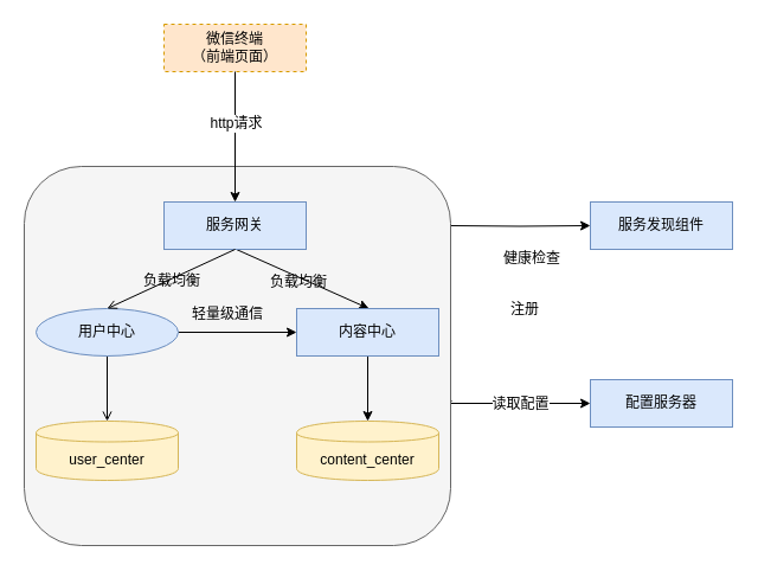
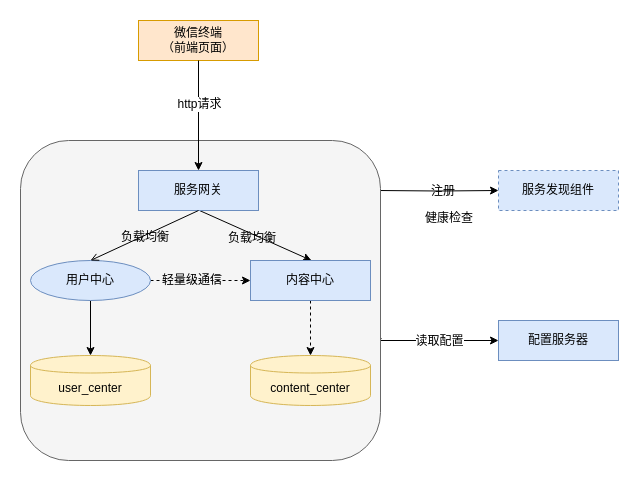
  <mxCell id="0" />
  <mxCell id="1" parent="0" />
- <mxCell id="2" value="微信终端&lt;br&gt;（前端页面）&lt;br&gt;" style="rounded=0;whiteSpace=wrap;html=1;fillColor=#ffe6cc;strokeColor=#d79b00;dashed=1;" vertex="1" parent="1"><mxGeometry x="138" y="20" width="120" height="40" as="geometry" /></mxCell>
+ <mxCell id="2" value="微信终端&lt;br&gt;（前端页面）&lt;br&gt;" style="rounded=0;whiteSpace=wrap;html=1;fillColor=#ffe6cc;strokeColor=#d79b00;" vertex="1" parent="1"><mxGeometry x="138" y="20" width="120" height="40" as="geometry" /></mxCell>
  <mxCell id="3" style="edgeStyle=orthogonalEdgeStyle;rounded=0;orthogonalLoop=1;jettySize=auto;html=1;exitX=1.003;exitY=0.619;exitDx=0;exitDy=0;entryX=0;entryY=0.5;entryDx=0;entryDy=0;exitPerimeter=0;" edge="1" parent="1" source="6" target="17"><mxGeometry relative="1" as="geometry"><Array as="points"><mxPoint x="380" y="338" /><mxPoint x="380" y="340" /></Array></mxGeometry></mxCell>
  <mxCell id="4" value="读取配置" style="text;html=1;resizable=0;points=[];align=center;verticalAlign=middle;labelBackgroundColor=#ffffff;" vertex="1" connectable="0" parent="3"><mxGeometry x="0.354" y="3" relative="1" as="geometry"><mxPoint x="-21" y="3" as="offset" /></mxGeometry></mxCell>
  <mxCell id="5" style="edgeStyle=orthogonalEdgeStyle;rounded=0;orthogonalLoop=1;jettySize=auto;html=1;entryX=0;entryY=0.5;entryDx=0;entryDy=0;" edge="1" parent="1" target="16"><mxGeometry relative="1" as="geometry"><mxPoint x="378" y="190" as="sourcePoint" /><Array as="points" /></mxGeometry></mxCell>
  <mxCell id="6" value="" style="rounded=1;whiteSpace=wrap;html=1;fillColor=#f5f5f5;strokeColor=#666666;fontColor=#333333;" vertex="1" parent="1"><mxGeometry x="20" y="140" width="360" height="320" as="geometry" /></mxCell>
  <mxCell id="7" style="edgeStyle=none;rounded=0;orthogonalLoop=1;jettySize=auto;html=1;exitX=0.5;exitY=1;exitDx=0;exitDy=0;entryX=0.5;entryY=0;entryDx=0;entryDy=0;" edge="1" parent="1"><mxGeometry relative="1" as="geometry"><mxPoint x="199" y="210" as="sourcePoint" /><mxPoint x="311" y="260" as="targetPoint" /></mxGeometry></mxCell>
  <mxCell id="8" value="服务网关" style="rounded=0;whiteSpace=wrap;html=1;fillColor=#dae8fc;strokeColor=#6c8ebf;" vertex="1" parent="1"><mxGeometry x="138" y="170" width="120" height="40" as="geometry" /></mxCell>
- <mxCell id="9" style="edgeStyle=orthogonalEdgeStyle;rounded=0;orthogonalLoop=1;jettySize=auto;html=1;exitX=1;exitY=0.5;exitDx=0;exitDy=0;entryX=0;entryY=0.5;entryDx=0;entryDy=0;" edge="1" parent="1" source="11" target="13"><mxGeometry relative="1" as="geometry" /></mxCell>
- <mxCell id="10" style="edgeStyle=orthogonalEdgeStyle;rounded=0;orthogonalLoop=1;jettySize=auto;html=1;exitX=0.5;exitY=1;exitDx=0;exitDy=0;endArrow=open;" edge="1" parent="1" source="11" target="14"><mxGeometry relative="1" as="geometry" /></mxCell>
+ <mxCell id="9" style="edgeStyle=orthogonalEdgeStyle;rounded=0;orthogonalLoop=1;jettySize=auto;html=1;exitX=1;exitY=0.5;exitDx=0;exitDy=0;entryX=0;entryY=0.5;entryDx=0;entryDy=0;dashed=1;" edge="1" parent="1" source="11" target="13"><mxGeometry relative="1" as="geometry" /></mxCell>
+ <mxCell id="10" style="edgeStyle=orthogonalEdgeStyle;rounded=0;orthogonalLoop=1;jettySize=auto;html=1;exitX=0.5;exitY=1;exitDx=0;exitDy=0;" edge="1" parent="1" source="11" target="14"><mxGeometry relative="1" as="geometry" /></mxCell>
  <mxCell id="11" value="用户中心" style="ellipse;whiteSpace=wrap;html=1;fillColor=#dae8fc;strokeColor=#6c8ebf;" vertex="1" parent="1"><mxGeometry x="30" y="260" width="120" height="40" as="geometry" /></mxCell>
- <mxCell id="12" style="edgeStyle=orthogonalEdgeStyle;rounded=0;orthogonalLoop=1;jettySize=auto;html=1;exitX=0.5;exitY=1;exitDx=0;exitDy=0;entryX=0.5;entryY=0;entryDx=0;entryDy=0;" edge="1" parent="1" source="13" target="15"><mxGeometry relative="1" as="geometry" /></mxCell>
+ <mxCell id="12" style="edgeStyle=orthogonalEdgeStyle;rounded=0;orthogonalLoop=1;jettySize=auto;html=1;exitX=0.5;exitY=1;exitDx=0;exitDy=0;entryX=0.5;entryY=0;entryDx=0;entryDy=0;dashed=1;" edge="1" parent="1" source="13" target="15"><mxGeometry relative="1" as="geometry" /></mxCell>
  <mxCell id="13" value="内容中心" style="rounded=0;whiteSpace=wrap;html=1;fillColor=#dae8fc;strokeColor=#6c8ebf;" vertex="1" parent="1"><mxGeometry x="250" y="260" width="120" height="40" as="geometry" /></mxCell>
  <mxCell id="14" value="user_center&lt;br&gt;" style="shape=cylinder;whiteSpace=wrap;html=1;boundedLbl=1;backgroundOutline=1;rounded=1;fillColor=#fff2cc;strokeColor=#d6b656;" vertex="1" parent="1"><mxGeometry x="30" y="355" width="120" height="50" as="geometry" /></mxCell>
  <mxCell id="15" value="content_center" style="shape=cylinder;whiteSpace=wrap;html=1;boundedLbl=1;backgroundOutline=1;rounded=1;fillColor=#fff2cc;strokeColor=#d6b656;" vertex="1" parent="1"><mxGeometry x="250" y="355" width="120" height="50" as="geometry" /></mxCell>
- <mxCell id="16" value="服务发现组件" style="rounded=0;whiteSpace=wrap;html=1;fillColor=#dae8fc;strokeColor=#6c8ebf;" vertex="1" parent="1"><mxGeometry x="498" y="170" width="120" height="40" as="geometry" /></mxCell>
+ <mxCell id="16" value="服务发现组件" style="rounded=0;whiteSpace=wrap;html=1;fillColor=#dae8fc;strokeColor=#6c8ebf;dashed=1;" vertex="1" parent="1"><mxGeometry x="498" y="170" width="120" height="40" as="geometry" /></mxCell>
  <mxCell id="17" value="配置服务器" style="rounded=0;whiteSpace=wrap;html=1;fillColor=#dae8fc;strokeColor=#6c8ebf;" vertex="1" parent="1"><mxGeometry x="498" y="320" width="120" height="40" as="geometry" /></mxCell>
- <mxCell id="18" value="注册" style="text;html=1;" vertex="1" parent="1"><mxGeometry x="429" y="247" width="50" height="30" as="geometry" /></mxCell>
+ <mxCell id="18" value="注册" style="text;html=1;" vertex="1" parent="1"><mxGeometry x="429" y="177" width="50" height="30" as="geometry" /></mxCell>
  <mxCell id="19" value="健康检查" style="text;html=1;resizable=0;points=[];autosize=1;align=left;verticalAlign=top;spacingTop=-4;" vertex="1" parent="1"><mxGeometry x="423" y="208" width="60" height="20" as="geometry" /></mxCell>
  <mxCell id="20" style="edgeStyle=orthogonalEdgeStyle;rounded=0;orthogonalLoop=1;jettySize=auto;html=1;exitX=0.5;exitY=1;exitDx=0;exitDy=0;" edge="1" parent="1" source="2" target="8"><mxGeometry relative="1" as="geometry" /></mxCell>
  <mxCell id="21" value="http请求" style="text;html=1;resizable=0;points=[];align=center;verticalAlign=middle;labelBackgroundColor=#ffffff;" vertex="1" connectable="0" parent="20"><mxGeometry x="-0.218" relative="1" as="geometry"><mxPoint as="offset" /></mxGeometry></mxCell>
  <mxCell id="22" style="rounded=0;orthogonalLoop=1;jettySize=auto;html=1;entryX=0.5;entryY=0;entryDx=0;entryDy=0;exitX=0.5;exitY=1;exitDx=0;exitDy=0;endArrow=open;" edge="1" parent="1" source="8" target="11"><mxGeometry relative="1" as="geometry" /></mxCell>
  <mxCell id="23" value="负载均衡" style="text;html=1;resizable=0;points=[];autosize=1;align=left;verticalAlign=top;spacingTop=-4;" vertex="1" parent="1"><mxGeometry x="119" y="227" width="60" height="20" as="geometry" /></mxCell>
  <mxCell id="24" value="负载均衡" style="text;html=1;resizable=0;points=[];autosize=1;align=left;verticalAlign=top;spacingTop=-4;" vertex="1" parent="1"><mxGeometry x="226" y="228" width="60" height="20" as="geometry" /></mxCell>
- <mxCell id="25" value="轻量级通信" style="text;html=1;resizable=0;points=[];autosize=1;align=left;verticalAlign=top;spacingTop=-4;" vertex="1" parent="1"><mxGeometry x="160" y="255" width="80" height="20" as="geometry" /></mxCell>
+ <mxCell id="25" value="轻量级通信" style="text;html=1;resizable=0;points=[];autosize=1;align=left;verticalAlign=top;spacingTop=-4;" vertex="1" parent="1"><mxGeometry x="160" y="270" width="80" height="20" as="geometry" /></mxCell>
